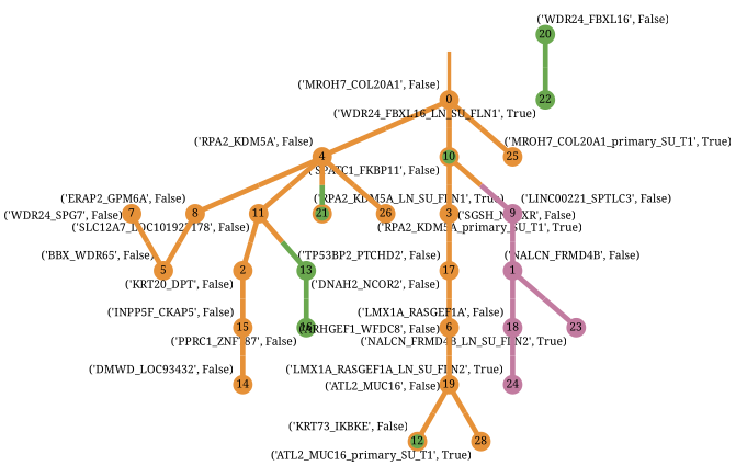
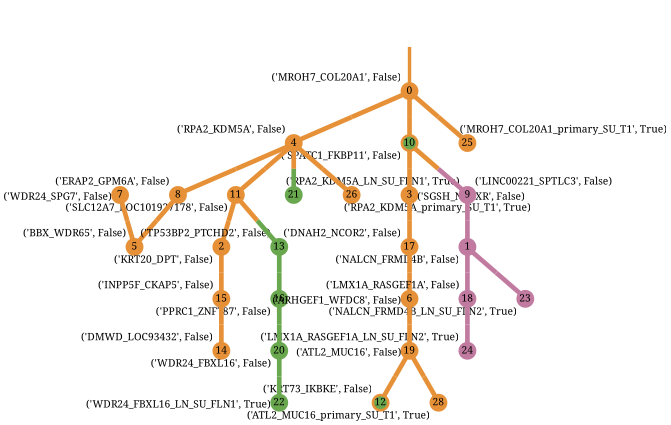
  strict digraph {
    fontname="Noto Serif"
    forcelabels=true
    nodesep=0.7
    rankdir=TB
    ranksep=0.6
    splines=false
    node [color="#e69138ff" fillcolor="#e69138ff" fixedsize=true fontname="Noto Serif" fontsize="12pt" penwidth=3 shape=circle style=filled xlabel="('MROH7_COL20A1', False)"]
    edge [arrowsize=0 color="#e69138ff;0.5:#e69138ff" fontname="Noto Serif" minlen=1.0 penwidth=5.5 style=solid]
    0 [height=0.25]
    4 [height=0.25 xlabel="('RPA2_KDM5A', False)"]
    10 [fillcolor="#6aa84fff" height=0.25 xlabel="('SPATC1_FKBP11', False)"]
    25 [height=0.25 xlabel="('MROH7_COL20A1_primary_SU_T1', True)"]
    8 [height=0.25 xlabel="('ERAP2_GPM6A', False)"]
    11 [height=0.25 xlabel="('SLC12A7_LOC101927178', False)"]
-   21 [fillcolor="#6aa84fff" height=0.25 xlabel="('RPA2_KDM5A_LN_SU_FLN1', True)"]
+   21 [color="#6aa84fff" fillcolor="#6aa84fff" height=0.25 xlabel="('RPA2_KDM5A_LN_SU_FLN1', True)"]
    26 [height=0.25 xlabel="('RPA2_KDM5A_primary_SU_T1', True)"]
    3 [height=0.25 xlabel="('SGSH_NPTXR', False)"]
    9 [color="#c27ba0ff" fillcolor="#c27ba0ff" height=0.25 xlabel="('LINC00221_SPTLC3', False)"]
    5 [height=0.25 xlabel="('BBX_WDR65', False)"]
    2 [height=0.25 xlabel="('KRT20_DPT', False)"]
    13 [color="#6aa84fff" fillcolor="#6aa84fff" height=0.25 xlabel="('TP53BP2_PTCHD2', False)"]
    17 [height=0.25 xlabel="('DNAH2_NCOR2', False)"]
    1 [color="#c27ba0ff" fillcolor="#c27ba0ff" height=0.25 xlabel="('NALCN_FRMD4B', False)"]
    18 [color="#c27ba0ff" fillcolor="#c27ba0ff" height=0.25 xlabel="('LMX1A_RASGEF1A', False)"]
    23 [color="#c27ba0ff" fillcolor="#c27ba0ff" height=0.25 xlabel="('NALCN_FRMD4B_LN_SU_FLN2', True)"]
    24 [color="#c27ba0ff" fillcolor="#c27ba0ff" height=0.25 xlabel="('LMX1A_RASGEF1A_LN_SU_FLN2', True)"]
    15 [height=0.25 xlabel="('INPP5F_CKAP5', False)"]
    14 [height=0.25 xlabel="('DMWD_LOC93432', False)"]
    6 [height=0.25 xlabel="('ARHGEF1_WFDC8', False)"]
    19 [height=0.25 xlabel="('ATL2_MUC16', False)"]
    16 [color="#6aa84fff" fillcolor="#6aa84fff" height=0.25 xlabel="('PPRC1_ZNF787', False)"]
    7 [height=0.25 xlabel="('WDR24_SPG7', False)"]
    12 [fillcolor="#6aa84fff" height=0.25 xlabel="('KRT73_IKBKE', False)"]
    28 [height=0.25 xlabel="('ATL2_MUC16_primary_SU_T1', True)"]
    20 [color="#6aa84fff" fillcolor="#6aa84fff" height=0.25 xlabel="('WDR24_FBXL16', False)"]
    22 [color="#6aa84fff" fillcolor="#6aa84fff" height=0.25 xlabel="('WDR24_FBXL16_LN_SU_FLN1', True)"]
    normal [style=invis color="" fillcolor="" fixedsize="" fontsize="" shape=""]
    0 -> 4
    0 -> 10
    0 -> 25 [minlen=1.0107066631317139]
    4 -> 8 [minlen=1.3554604053497314]
    4 -> 11 [minlen=1.2655246257781982]
    4 -> 21 [color="#e69138ff;0.5:#6aa84fff" minlen=1.0107066631317139]
    4 -> 26 [minlen=1.0107066631317139]
    10 -> 3
    10 -> 9 [color="#e69138ff;0.5:#c27ba0ff" minlen=1.3340470790863037]
    8 -> 5 [minlen=1.5224839448928833]
    11 -> 2
    11 -> 13 [color="#e69138ff;0.5:#6aa84fff" minlen=1.1456103324890137]
    3 -> 17
    9 -> 1 [color="#c27ba0ff;0.5:#c27ba0ff"]
    2 -> 15
    13 -> 16 [color="#6aa84fff;0.5:#6aa84fff" minlen=1.0556745529174805]
    17 -> 6 [minlen=1.462526798248291]
    1 -> 18 [color="#c27ba0ff;0.5:#c27ba0ff"]
    1 -> 23 [color="#c27ba0ff;0.5:#c27ba0ff" minlen=1.0107066631317139]
    18 -> 24 [color="#c27ba0ff;0.5:#c27ba0ff" minlen=1.0107066631317139]
    15 -> 14 [minlen=1.0985010862350464]
    6 -> 19 [minlen=1.0214133262634277]
    19 -> 12 [minlen=1.2355459928512573]
    19 -> 28 [minlen=1.0107066631317139]
+   16 -> 20 [color="#6aa84fff;0.5:#6aa84fff" minlen=1.0214133262634277]
    7 -> 5 [minlen=1.4154175519943237]
    20 -> 22 [color="#6aa84fff;0.5:#6aa84fff" minlen=1.0107066631317139]
    normal -> 0 [color="#e69138ff" penwidth=4 minlen=""]
  }
